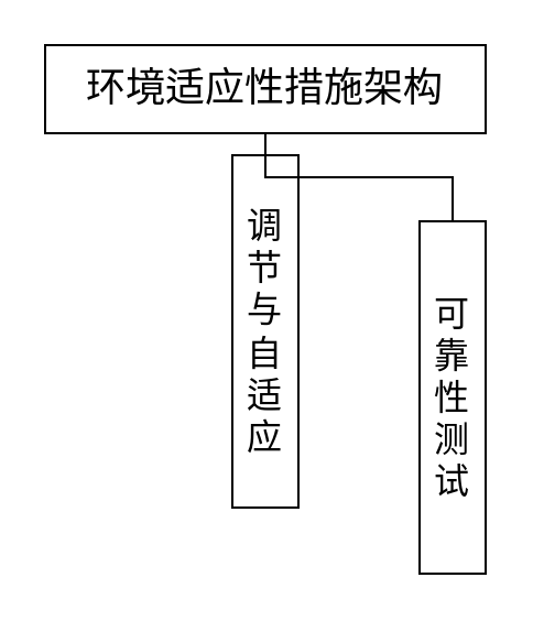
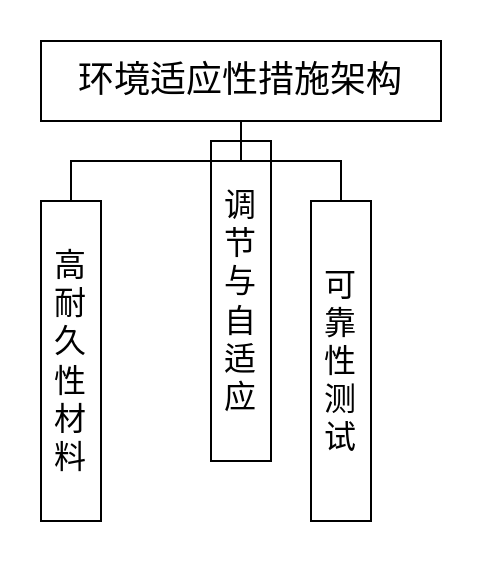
  <mxCell id="0" />
  <mxCell id="1" parent="0" />
  <mxCell id="2" value="" style="edgeStyle=orthogonalEdgeStyle;rounded=0;orthogonalLoop=1;jettySize=auto;html=1;endArrow=none;endFill=0;" edge="1" parent="1" source="3" target="5"><mxGeometry relative="1" as="geometry" /></mxCell>
  <mxCell id="3" value="&lt;font style=&quot;font-size: 18px;&quot;&gt;环境适应性措施架构&lt;/font&gt;" style="rounded=0;whiteSpace=wrap;html=1;" vertex="1" parent="1"><mxGeometry x="20" y="20" width="200" height="40" as="geometry" /></mxCell>
+ <mxCell id="4" value="&lt;span style=&quot;font-size: 16px;&quot;&gt;高耐久性材料&lt;/span&gt;" style="rounded=0;whiteSpace=wrap;html=1;" vertex="1" parent="1"><mxGeometry x="20" y="100" width="30" height="160" as="geometry" /></mxCell>
  <mxCell id="5" value="&lt;font style=&quot;font-size: 16px;&quot;&gt;调节与自适应&lt;/font&gt;" style="rounded=0;whiteSpace=wrap;html=1;" vertex="1" parent="1"><mxGeometry x="105" y="70" width="30" height="160" as="geometry" /></mxCell>
- <mxCell id="6" value="&lt;font style=&quot;font-size: 16px;&quot;&gt;可靠性测试&lt;/font&gt;" style="rounded=0;whiteSpace=wrap;html=1;" vertex="1" parent="1"><mxGeometry x="190" y="100" width="30" height="160" as="geometry" /></mxCell>
+ <mxCell id="6" value="&lt;font style=&quot;font-size: 16px;&quot;&gt;可靠性测试&lt;/font&gt;" style="rounded=0;whiteSpace=wrap;html=1;" vertex="1" parent="1"><mxGeometry x="155" y="100" width="30" height="160" as="geometry" /></mxCell>
  <mxCell id="7" value="" style="edgeStyle=orthogonalEdgeStyle;rounded=0;orthogonalLoop=1;jettySize=auto;html=1;endArrow=none;endFill=0;entryX=0.5;entryY=0;entryDx=0;entryDy=0;exitX=0.5;exitY=1;exitDx=0;exitDy=0;" edge="1" parent="1" source="3" target="6"><mxGeometry relative="1" as="geometry"><mxPoint x="130" y="70" as="sourcePoint" /><mxPoint x="130" y="110" as="targetPoint" /></mxGeometry></mxCell>
+ <mxCell id="8" value="" style="edgeStyle=orthogonalEdgeStyle;rounded=0;orthogonalLoop=1;jettySize=auto;html=1;endArrow=none;endFill=0;entryX=0.5;entryY=0;entryDx=0;entryDy=0;exitX=0.5;exitY=1;exitDx=0;exitDy=0;" edge="1" parent="1" source="3" target="4"><mxGeometry relative="1" as="geometry"><mxPoint x="120" y="61" as="sourcePoint" /><mxPoint x="215" y="110" as="targetPoint" /></mxGeometry></mxCell>
